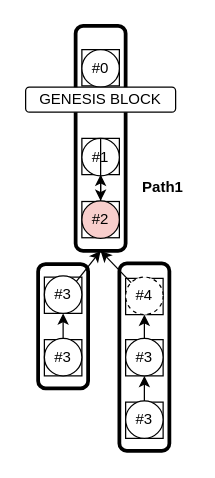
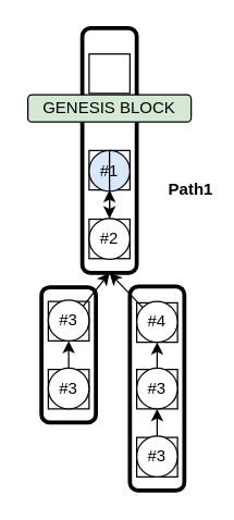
  <mxCell id="0" />
  <mxCell id="1" parent="0" />
  <mxCell id="2" value="" style="rounded=1;whiteSpace=wrap;html=1;fillColor=none;strokeWidth=3;" vertex="1" parent="1"><mxGeometry x="60" y="20" width="40" height="180" as="geometry" /></mxCell>
  <mxCell id="3" value="" style="rounded=0;whiteSpace=wrap;html=1;" parent="1" vertex="1"><mxGeometry x="65" y="39" width="30" height="29" as="geometry" /></mxCell>
  <mxCell id="4" value="" style="rounded=0;whiteSpace=wrap;html=1;" parent="1" vertex="1"><mxGeometry x="65" y="160.5" width="30" height="29" as="geometry" /></mxCell>
  <mxCell id="5" value="" style="rounded=0;whiteSpace=wrap;html=1;" parent="1" vertex="1"><mxGeometry x="65" y="110" width="30" height="29" as="geometry" /></mxCell>
- <mxCell id="6" value="#1" style="ellipse;whiteSpace=wrap;html=1;" parent="1" vertex="1"><mxGeometry x="65" y="110" width="30" height="30" as="geometry" /></mxCell>
- <mxCell id="7" value="#2" style="ellipse;whiteSpace=wrap;html=1;fillColor=#f8cecc;" parent="1" vertex="1"><mxGeometry x="65" y="160" width="30" height="30" as="geometry" /></mxCell>
- <mxCell id="8" value="#0" style="ellipse;whiteSpace=wrap;html=1;" parent="1" vertex="1"><mxGeometry x="65" y="39" width="30" height="30" as="geometry" /></mxCell>
- <mxCell id="9" value="GENESIS BLOCK" style="rounded=1;whiteSpace=wrap;html=1;" parent="1" vertex="1"><mxGeometry x="20" y="69" width="120" height="20" as="geometry" /></mxCell>
+ <mxCell id="6" value="#1" style="ellipse;whiteSpace=wrap;html=1;fillColor=#dae8fc;" parent="1" vertex="1"><mxGeometry x="65" y="110" width="30" height="30" as="geometry" /></mxCell>
+ <mxCell id="7" value="#2" style="ellipse;whiteSpace=wrap;html=1;" parent="1" vertex="1"><mxGeometry x="65" y="160" width="30" height="30" as="geometry" /></mxCell>
+ <mxCell id="9" value="GENESIS BLOCK" style="rounded=1;whiteSpace=wrap;html=1;fillColor=#d5e8d4;" parent="1" vertex="1"><mxGeometry x="20" y="69" width="120" height="20" as="geometry" /></mxCell>
  <mxCell id="10" value="" style="endArrow=classic;html=1;exitX=0.5;exitY=0;exitDx=0;exitDy=0;" parent="1" source="6" target="7" edge="1"><mxGeometry width="50" height="50" relative="1" as="geometry"><mxPoint x="255" y="329" as="sourcePoint" /><mxPoint x="305" y="279" as="targetPoint" /></mxGeometry></mxCell>
  <mxCell id="11" value="" style="endArrow=classic;html=1;exitX=0.5;exitY=0;exitDx=0;exitDy=0;" parent="1" source="7" edge="1"><mxGeometry width="50" height="50" relative="1" as="geometry"><mxPoint x="90" y="120" as="sourcePoint" /><mxPoint x="80" y="139" as="targetPoint" /></mxGeometry></mxCell>
  <mxCell id="12" value="" style="rounded=0;whiteSpace=wrap;html=1;" parent="1" vertex="1"><mxGeometry x="35" y="221" width="30" height="29" as="geometry" /></mxCell>
  <mxCell id="13" value="#3" style="ellipse;whiteSpace=wrap;html=1;" parent="1" vertex="1"><mxGeometry x="35" y="220" width="30" height="30" as="geometry" /></mxCell>
  <mxCell id="14" value="" style="endArrow=classic;html=1;exitX=1;exitY=0;exitDx=0;exitDy=0;entryX=0.5;entryY=1;entryDx=0;entryDy=0;" parent="1" source="13" target="2" edge="1"><mxGeometry width="50" height="50" relative="1" as="geometry"><mxPoint x="45" y="176" as="sourcePoint" /><mxPoint x="35" y="195" as="targetPoint" /></mxGeometry></mxCell>
- <mxCell id="15" value="&lt;b&gt;Path1&lt;/b&gt;" style="text;html=1;strokeColor=none;fillColor=none;align=center;verticalAlign=middle;whiteSpace=wrap;rounded=0;" vertex="1" parent="1"><mxGeometry x="110" y="139" width="40" height="20" as="geometry" /></mxCell>
+ <mxCell id="15" value="&lt;b&gt;Path1&lt;/b&gt;" style="text;html=1;strokeColor=none;fillColor=none;align=center;verticalAlign=middle;whiteSpace=wrap;rounded=0;" vertex="1" parent="1"><mxGeometry x="120" y="129" width="40" height="20" as="geometry" /></mxCell>
  <mxCell id="16" value="" style="rounded=0;whiteSpace=wrap;html=1;" vertex="1" parent="1"><mxGeometry x="100" y="222" width="30" height="29" as="geometry" /></mxCell>
- <mxCell id="17" value="#4" style="ellipse;whiteSpace=wrap;html=1;dashed=1;" vertex="1" parent="1"><mxGeometry x="100" y="221" width="30" height="30" as="geometry" /></mxCell>
+ <mxCell id="17" value="#4" style="ellipse;whiteSpace=wrap;html=1;" vertex="1" parent="1"><mxGeometry x="100" y="221" width="30" height="30" as="geometry" /></mxCell>
  <mxCell id="18" value="" style="endArrow=classic;html=1;exitX=0;exitY=0;exitDx=0;exitDy=0;entryX=0.5;entryY=1;entryDx=0;entryDy=0;" edge="1" parent="1" source="17" target="2"><mxGeometry width="50" height="50" relative="1" as="geometry"><mxPoint x="70.607" y="234.393" as="sourcePoint" /><mxPoint x="90" y="200" as="targetPoint" /></mxGeometry></mxCell>
  <mxCell id="19" value="" style="rounded=0;whiteSpace=wrap;html=1;" vertex="1" parent="1"><mxGeometry x="35" y="271" width="30" height="29" as="geometry" /></mxCell>
  <mxCell id="20" value="#3" style="ellipse;whiteSpace=wrap;html=1;" vertex="1" parent="1"><mxGeometry x="35" y="270" width="30" height="30" as="geometry" /></mxCell>
  <mxCell id="21" value="" style="rounded=0;whiteSpace=wrap;html=1;" vertex="1" parent="1"><mxGeometry x="100" y="271" width="30" height="29" as="geometry" /></mxCell>
  <mxCell id="22" value="#3" style="ellipse;whiteSpace=wrap;html=1;" vertex="1" parent="1"><mxGeometry x="100" y="270" width="30" height="30" as="geometry" /></mxCell>
  <mxCell id="23" value="" style="rounded=0;whiteSpace=wrap;html=1;" vertex="1" parent="1"><mxGeometry x="100" y="321" width="30" height="29" as="geometry" /></mxCell>
  <mxCell id="24" value="#3" style="ellipse;whiteSpace=wrap;html=1;" vertex="1" parent="1"><mxGeometry x="100" y="320" width="30" height="30" as="geometry" /></mxCell>
  <mxCell id="25" value="" style="endArrow=classic;html=1;exitX=0.5;exitY=0;exitDx=0;exitDy=0;entryX=0.5;entryY=1;entryDx=0;entryDy=0;" edge="1" parent="1" source="20" target="13"><mxGeometry width="50" height="50" relative="1" as="geometry"><mxPoint x="90" y="120" as="sourcePoint" /><mxPoint x="90" y="99" as="targetPoint" /></mxGeometry></mxCell>
  <mxCell id="26" value="" style="endArrow=classic;html=1;exitX=0.5;exitY=0;exitDx=0;exitDy=0;entryX=0.5;entryY=1;entryDx=0;entryDy=0;" edge="1" parent="1" source="22" target="17"><mxGeometry width="50" height="50" relative="1" as="geometry"><mxPoint x="60" y="280" as="sourcePoint" /><mxPoint x="60" y="260" as="targetPoint" /></mxGeometry></mxCell>
  <mxCell id="27" value="" style="endArrow=classic;html=1;exitX=0.5;exitY=0;exitDx=0;exitDy=0;entryX=0.5;entryY=1;entryDx=0;entryDy=0;" edge="1" parent="1" source="24" target="22"><mxGeometry width="50" height="50" relative="1" as="geometry"><mxPoint x="125" y="280" as="sourcePoint" /><mxPoint x="125" y="261" as="targetPoint" /></mxGeometry></mxCell>
  <mxCell id="28" value="" style="rounded=1;whiteSpace=wrap;html=1;fillColor=none;strokeWidth=3;" vertex="1" parent="1"><mxGeometry x="95" y="210" width="40" height="150" as="geometry" /></mxCell>
  <mxCell id="29" value="" style="rounded=1;whiteSpace=wrap;html=1;fillColor=none;strokeWidth=3;" vertex="1" parent="1"><mxGeometry x="30" y="210.5" width="40" height="99.5" as="geometry" /></mxCell>
